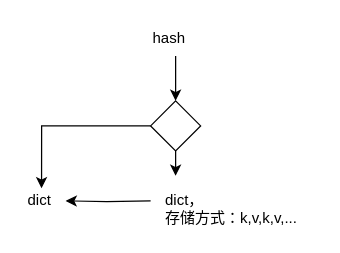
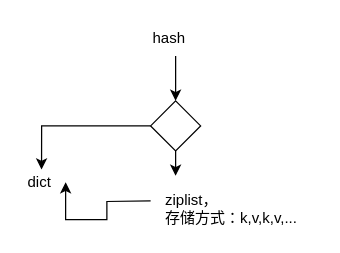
  <mxCell id="0" />
  <mxCell id="1" parent="0" />
  <mxCell id="2" style="edgeStyle=orthogonalEdgeStyle;rounded=0;orthogonalLoop=1;jettySize=auto;html=1;exitX=0;exitY=0.5;exitDx=0;exitDy=0;entryX=0.425;entryY=0;entryDx=0;entryDy=0;entryPerimeter=0;" parent="1" source="4" target="5" edge="1"><mxGeometry relative="1" as="geometry" /></mxCell>
  <mxCell id="3" style="edgeStyle=orthogonalEdgeStyle;rounded=0;orthogonalLoop=1;jettySize=auto;html=1;exitX=0.5;exitY=1;exitDx=0;exitDy=0;entryX=0.5;entryY=0;entryDx=0;entryDy=0;" parent="1" source="4" edge="1"><mxGeometry relative="1" as="geometry"><mxPoint x="140" y="140" as="targetPoint" /></mxGeometry></mxCell>
  <mxCell id="4" value="" style="rhombus;whiteSpace=wrap;html=1;" parent="1" vertex="1"><mxGeometry x="120" y="80" width="40" height="40" as="geometry" /></mxCell>
- <mxCell id="5" value="dict" style="text;html=1;resizable=0;points=[];autosize=1;align=left;verticalAlign=top;spacingTop=-4;" parent="1" vertex="1"><mxGeometry x="20" y="150" width="30" height="20" as="geometry" /></mxCell>
- <mxCell id="6" value="dict，&lt;br&gt;存储方式：k,v,k,v,..." style="text;html=1;resizable=0;points=[];autosize=1;align=left;verticalAlign=top;spacingTop=-4;" parent="1" vertex="1"><mxGeometry x="130" y="150" width="120" height="30" as="geometry" /></mxCell>
+ <mxCell id="5" value="dict" style="text;html=1;resizable=0;points=[];autosize=1;align=left;verticalAlign=top;spacingTop=-4;" parent="1" vertex="1"><mxGeometry x="20" y="135" width="30" height="20" as="geometry" /></mxCell>
+ <mxCell id="6" value="ziplist，&lt;br&gt;存储方式：k,v,k,v,..." style="text;html=1;resizable=0;points=[];autosize=1;align=left;verticalAlign=top;spacingTop=-4;" parent="1" vertex="1"><mxGeometry x="130" y="150" width="120" height="30" as="geometry" /></mxCell>
  <mxCell id="7" value="" style="endArrow=classic;html=1;exitX=0.45;exitY=1.2;exitDx=0;exitDy=0;exitPerimeter=0;entryX=0.5;entryY=0;entryDx=0;entryDy=0;" parent="1" target="4" edge="1"><mxGeometry width="50" height="50" relative="1" as="geometry"><mxPoint x="140" y="44" as="sourcePoint" /><mxPoint x="330" y="10" as="targetPoint" /></mxGeometry></mxCell>
  <mxCell id="8" value="hash" style="text;html=1;resizable=0;points=[];autosize=1;align=left;verticalAlign=top;spacingTop=-4;" parent="1" vertex="1"><mxGeometry x="120" y="20" width="40" height="20" as="geometry" /></mxCell>
  <mxCell id="9" style="edgeStyle=orthogonalEdgeStyle;rounded=0;orthogonalLoop=1;jettySize=auto;html=1;exitX=0;exitY=0.5;exitDx=0;exitDy=0;entryX=1.067;entryY=0.5;entryDx=0;entryDy=0;entryPerimeter=0;" parent="1" target="5" edge="1"><mxGeometry relative="1" as="geometry"><mxPoint x="120" y="160" as="sourcePoint" /></mxGeometry></mxCell>
